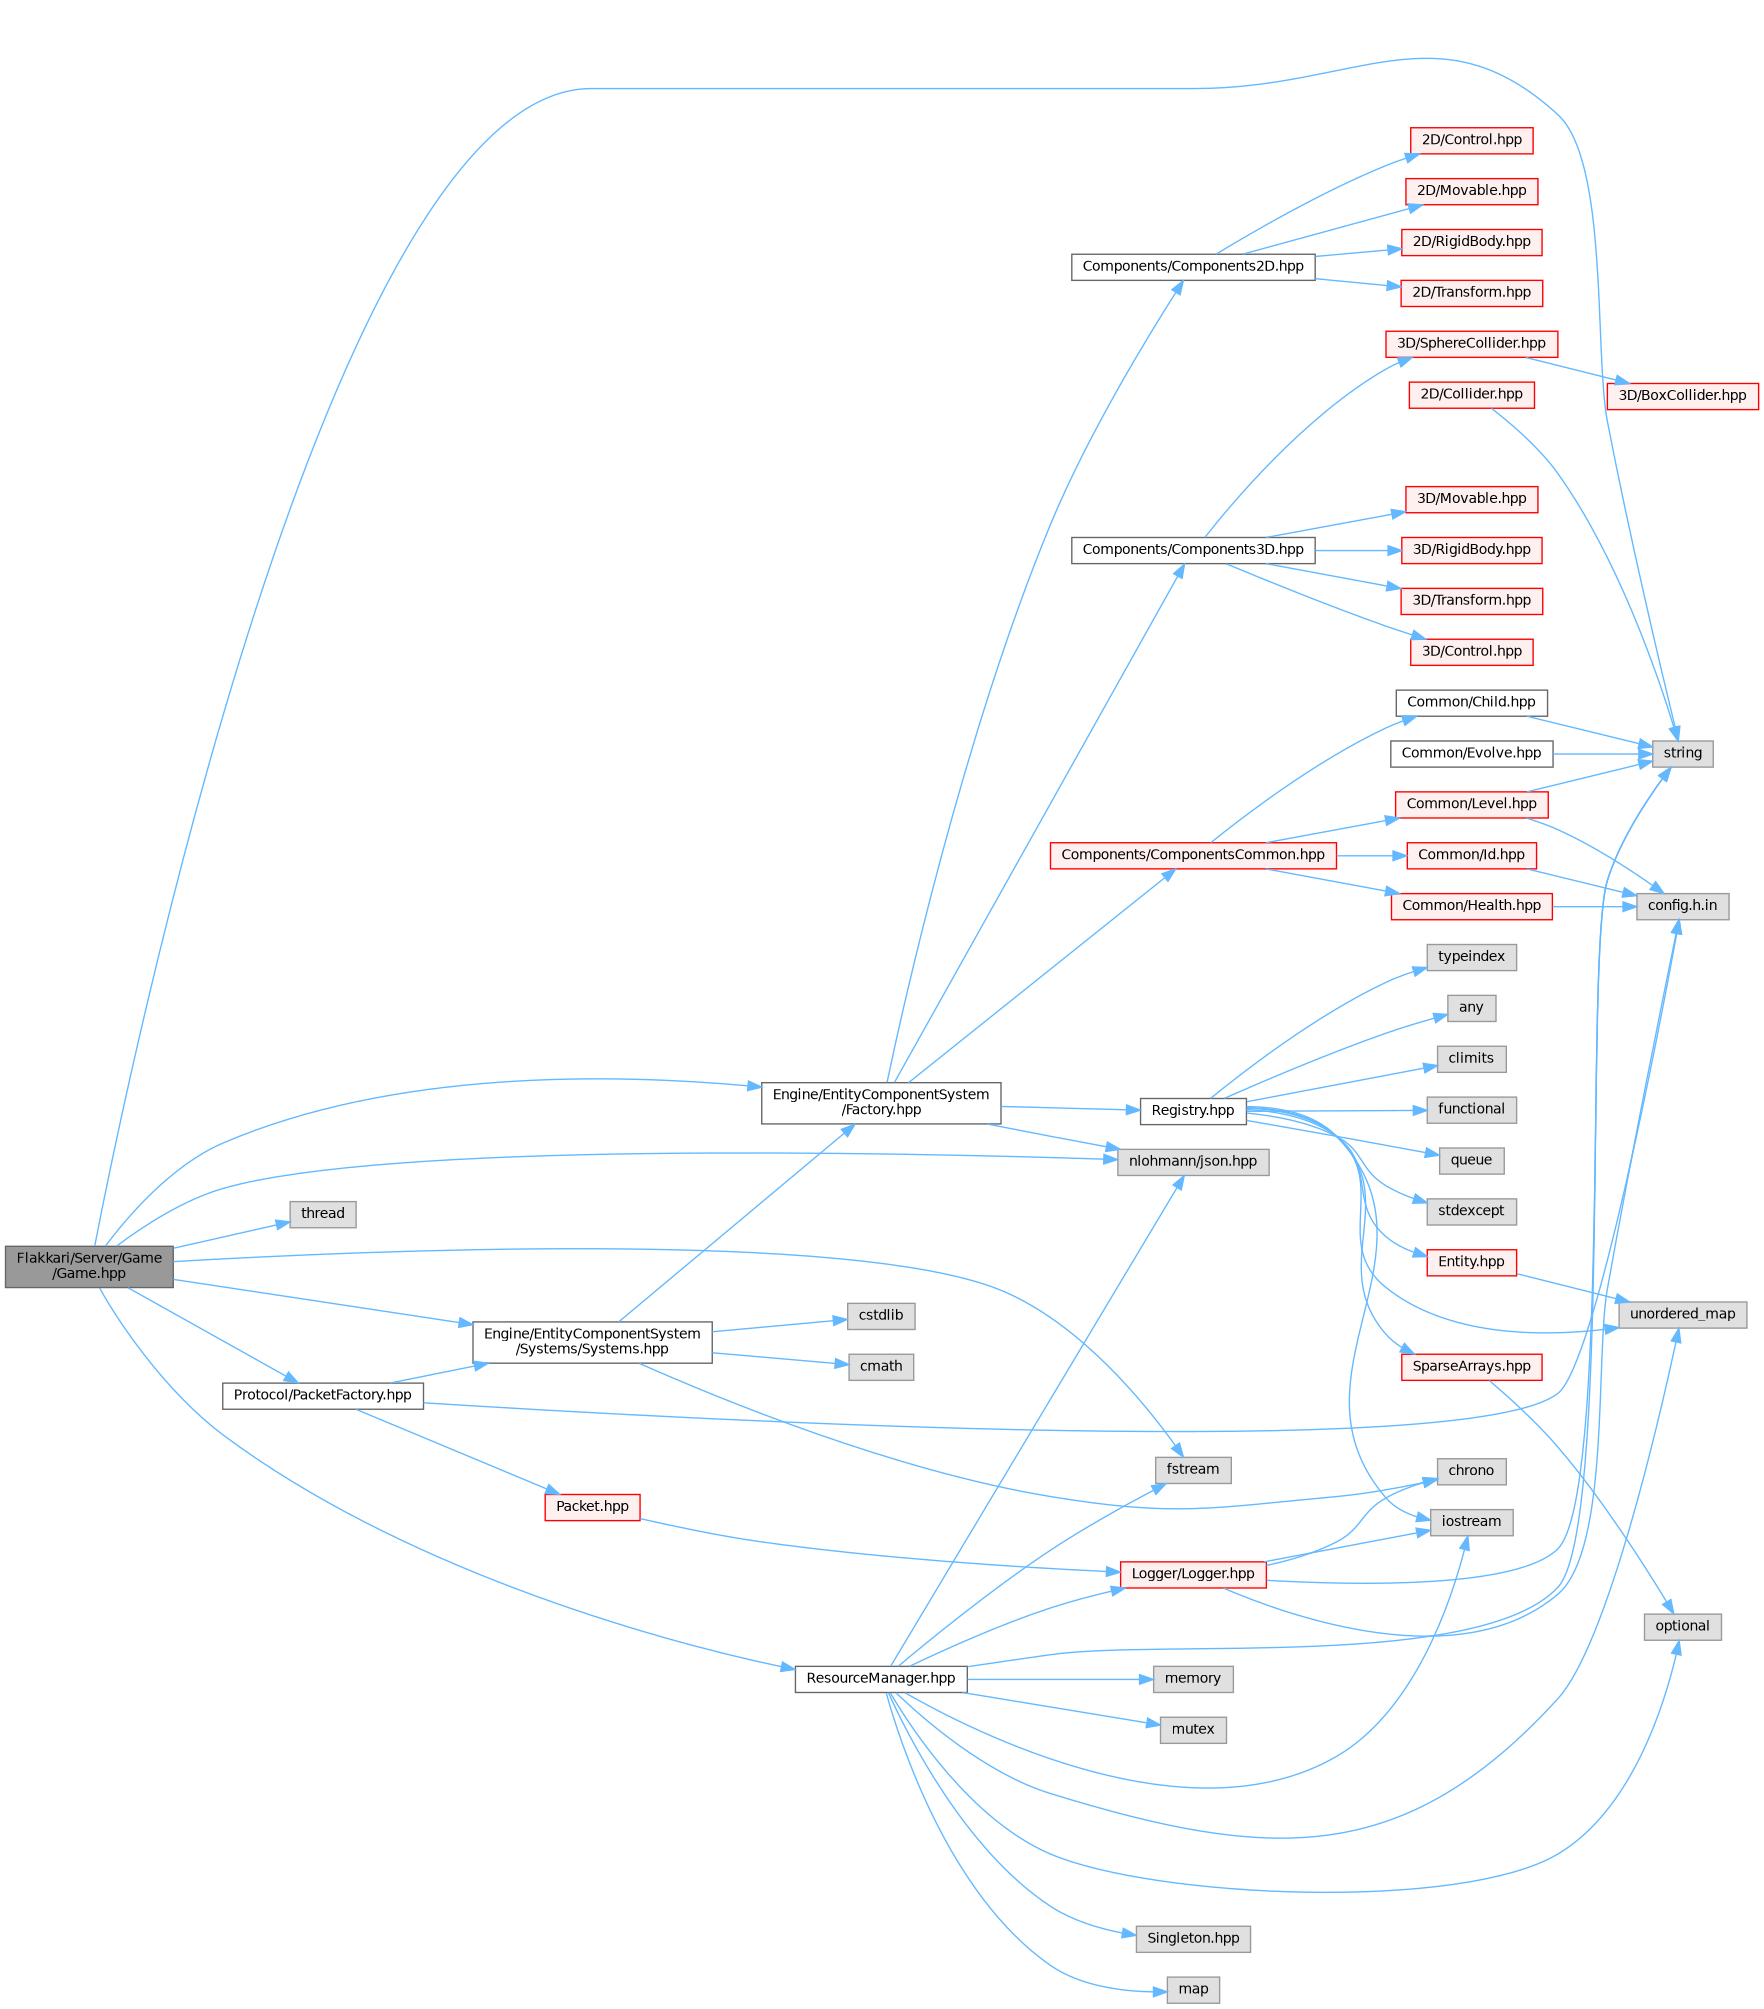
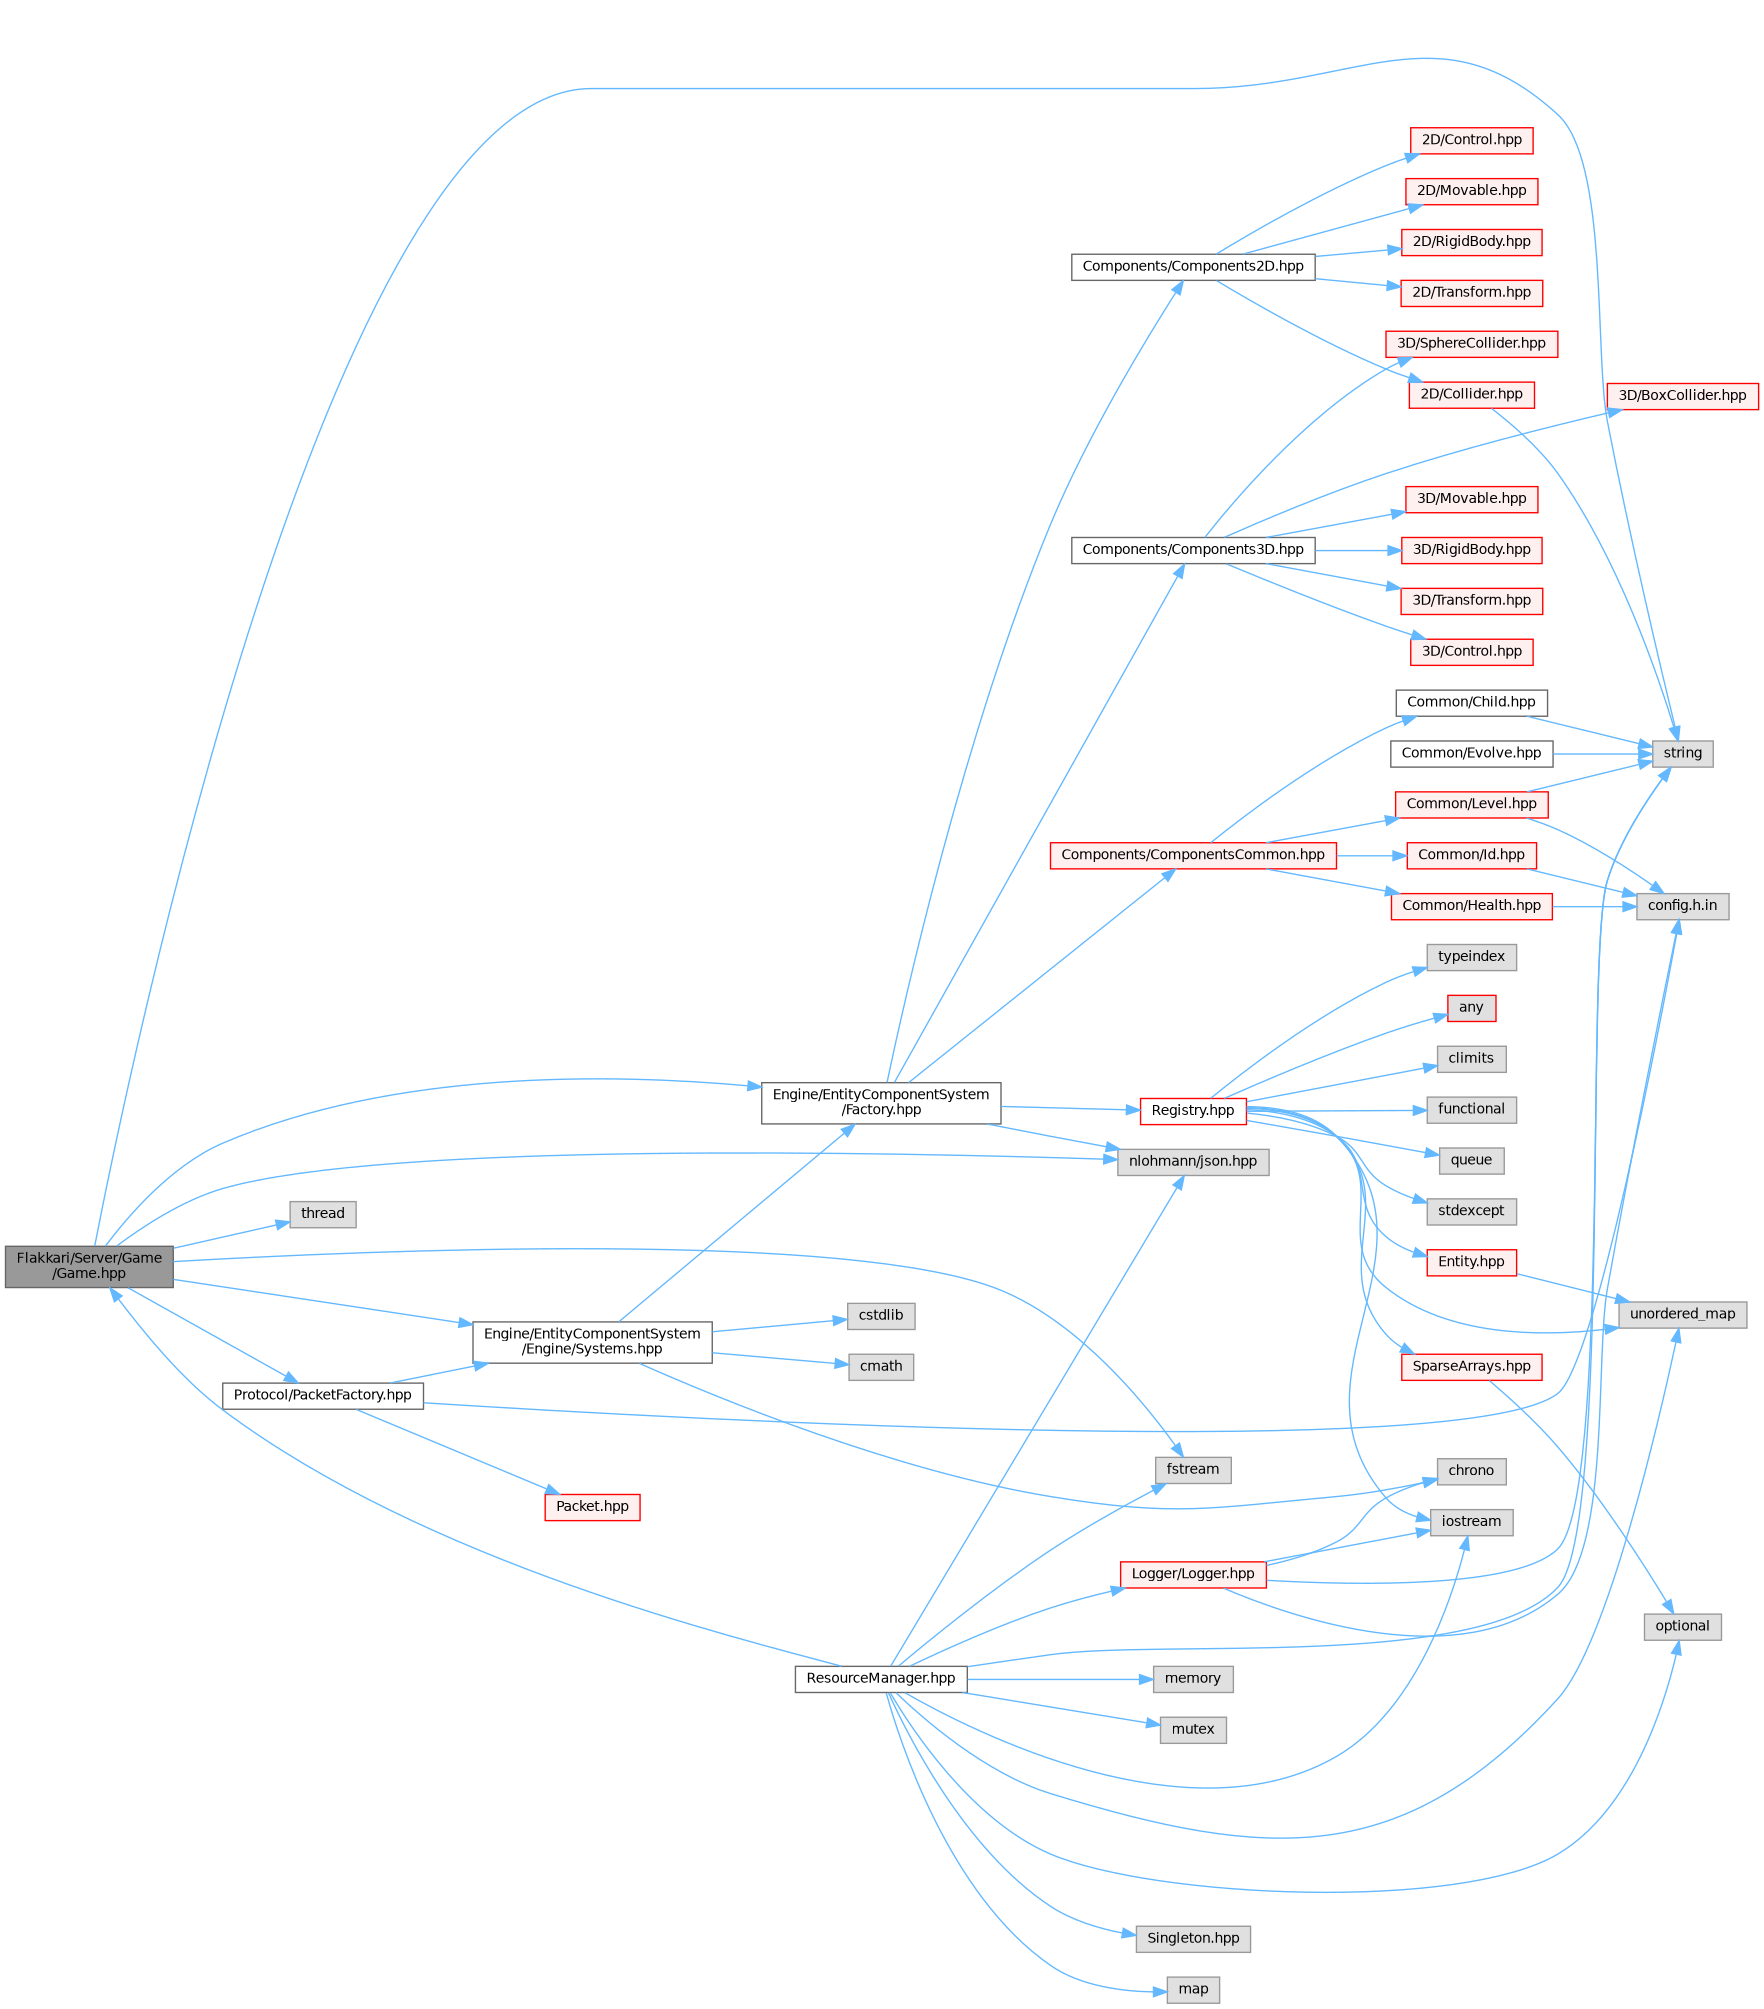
  digraph {
    rankdir=LR
    node [color=grey60 fillcolor="#E0E0E0" fontname=Helvetica fontsize=10 shape=box style=filled]
    edge [color=steelblue1 fontname=Helvetica fontsize=10 labelfontname=Helvetica labelfontsize=10 style=solid]
    n1 [color=gray40 fillcolor=grey60 fontcolor=black height=0.2 label="Flakkari/Server/Game\l/Game.hpp" width=0.4]
    n2 [height=0.2 label=fstream width=0.4]
    n3 [height=0.2 label="nlohmann/json.hpp" width=0.4]
    n4 [height=0.2 label=string width=0.4]
    n5 [height=0.2 label=thread width=0.4]
    n6 [color=grey40 fillcolor=white height=0.2 label="Engine/EntityComponentSystem\l/Factory.hpp" width=0.4]
-   n7 [color=grey40 fillcolor=white height=0.2 label="Engine/EntityComponentSystem\l/Systems/Systems.hpp" width=0.4]
+   n7 [color=grey40 fillcolor=white height=0.2 label="Engine/EntityComponentSystem\l/Engine/Systems.hpp" width=0.4]
    n8 [color=grey40 fillcolor=white height=0.2 label="Protocol/PacketFactory.hpp" width=0.4]
    n9 [color=grey40 fillcolor=white height=0.2 label="ResourceManager.hpp" width=0.4]
-   n10 [color=grey40 fillcolor=white height=0.2 label="Registry.hpp" width=0.4]
+   n10 [color=red fillcolor=white height=0.2 label="Registry.hpp" width=0.4]
    n11 [color=grey40 fillcolor=white height=0.2 label="Components/Components2D.hpp" width=0.4]
    n12 [color=grey40 fillcolor=white height=0.2 label="Components/Components3D.hpp" width=0.4]
    n13 [color=red fillcolor="#FFF0F0" height=0.2 label="Components/ComponentsCommon.hpp" width=0.4]
    n14 [height=0.2 label=chrono width=0.4]
    n15 [height=0.2 label=cmath width=0.4]
    n16 [height=0.2 label=cstdlib width=0.4]
    n17 [height=0.2 label="config.h.in" width=0.4]
    n18 [color=red fillcolor="#FFF0F0" height=0.2 label="Packet.hpp" width=0.4]
    n19 [height=0.2 label=unordered_map width=0.4]
    n20 [height=0.2 label=iostream width=0.4]
    n21 [height=0.2 label=optional width=0.4]
    n22 [color=red fillcolor="#FFF0F0" height=0.2 label="Logger/Logger.hpp" width=0.4]
    n23 [height=0.2 label="Singleton.hpp" width=0.4]
    n24 [height=0.2 label=map width=0.4]
    n25 [height=0.2 label=memory width=0.4]
    n26 [height=0.2 label=mutex width=0.4]
    n27 [color=red fillcolor="#FFF0F0" height=0.2 label="Entity.hpp" width=0.4]
    n28 [color=red fillcolor="#FFF0F0" height=0.2 label="SparseArrays.hpp" width=0.4]
-   n29 [height=0.2 label=any width=0.4]
+   n29 [color=red height=0.2 label=any width=0.4]
    n30 [height=0.2 label=climits width=0.4]
    n31 [height=0.2 label=functional width=0.4]
    n32 [height=0.2 label=queue width=0.4]
    n33 [height=0.2 label=stdexcept width=0.4]
    n34 [height=0.2 label=typeindex width=0.4]
    n35 [color=red fillcolor="#FFF0F0" height=0.2 label="2D/Collider.hpp" width=0.4]
    n36 [color=red fillcolor="#FFF0F0" height=0.2 label="2D/Control.hpp" width=0.4]
    n37 [color=red fillcolor="#FFF0F0" height=0.2 label="2D/Movable.hpp" width=0.4]
    n38 [color=red fillcolor="#FFF0F0" height=0.2 label="2D/RigidBody.hpp" width=0.4]
    n39 [color=red fillcolor="#FFF0F0" height=0.2 label="2D/Transform.hpp" width=0.4]
    n40 [color=red fillcolor="#FFF0F0" height=0.2 label="3D/BoxCollider.hpp" width=0.4]
    n41 [color=red fillcolor="#FFF0F0" height=0.2 label="3D/Control.hpp" width=0.4]
    n42 [color=red fillcolor="#FFF0F0" height=0.2 label="3D/Movable.hpp" width=0.4]
    n43 [color=red fillcolor="#FFF0F0" height=0.2 label="3D/RigidBody.hpp" width=0.4]
    n44 [color=red fillcolor="#FFF0F0" height=0.2 label="3D/SphereCollider.hpp" width=0.4]
    n45 [color=red fillcolor="#FFF0F0" height=0.2 label="3D/Transform.hpp" width=0.4]
    n46 [color=grey40 fillcolor=white height=0.2 label="Common/Child.hpp" width=0.4]
    n47 [color=red fillcolor="#FFF0F0" height=0.2 label="Common/Health.hpp" width=0.4]
    n48 [color=red fillcolor="#FFF0F0" height=0.2 label="Common/Id.hpp" width=0.4]
    n49 [color=red fillcolor="#FFF0F0" height=0.2 label="Common/Level.hpp" width=0.4]
    n50 [color=grey40 fillcolor=white height=0.2 label="Common/Evolve.hpp" width=0.4]
    n1 -> n2
    n1 -> n3
    n1 -> n4
    n1 -> n5
    n1 -> n6
    n1 -> n7
    n1 -> n8
-   n1 -> n9
+   n9 -> n1
    n6 -> n3
    n6 -> n10
    n6 -> n11
    n6 -> n12
    n6 -> n13
    n7 -> n6
    n7 -> n14
    n7 -> n15
    n7 -> n16
    n8 -> n7
    n8 -> n17
    n8 -> n18
    n9 -> n2
    n9 -> n3
    n9 -> n4
    n9 -> n19
    n9 -> n20
    n9 -> n21
    n9 -> n22
    n9 -> n23
    n9 -> n24
    n9 -> n25
    n9 -> n26
    n10 -> n19
    n10 -> n20
    n10 -> n27
    n10 -> n28
    n10 -> n29
    n10 -> n30
    n10 -> n31
    n10 -> n32
    n10 -> n33
    n10 -> n34
+   n11 -> n35
    n11 -> n36
    n11 -> n37
    n11 -> n38
    n11 -> n39
-   n44 -> n40
+   n12 -> n40
    n12 -> n41
    n12 -> n42
    n12 -> n43
    n12 -> n44
    n12 -> n45
    n13 -> n46
    n13 -> n47
    n13 -> n48
    n13 -> n49
-   n18 -> n22
    n22 -> n4
    n22 -> n14
    n22 -> n17
    n22 -> n20
    n27 -> n19
    n28 -> n21
    n35 -> n4
    n46 -> n4
    n47 -> n17
    n48 -> n17
    n49 -> n4
    n49 -> n17
    n50 -> n4
  }
